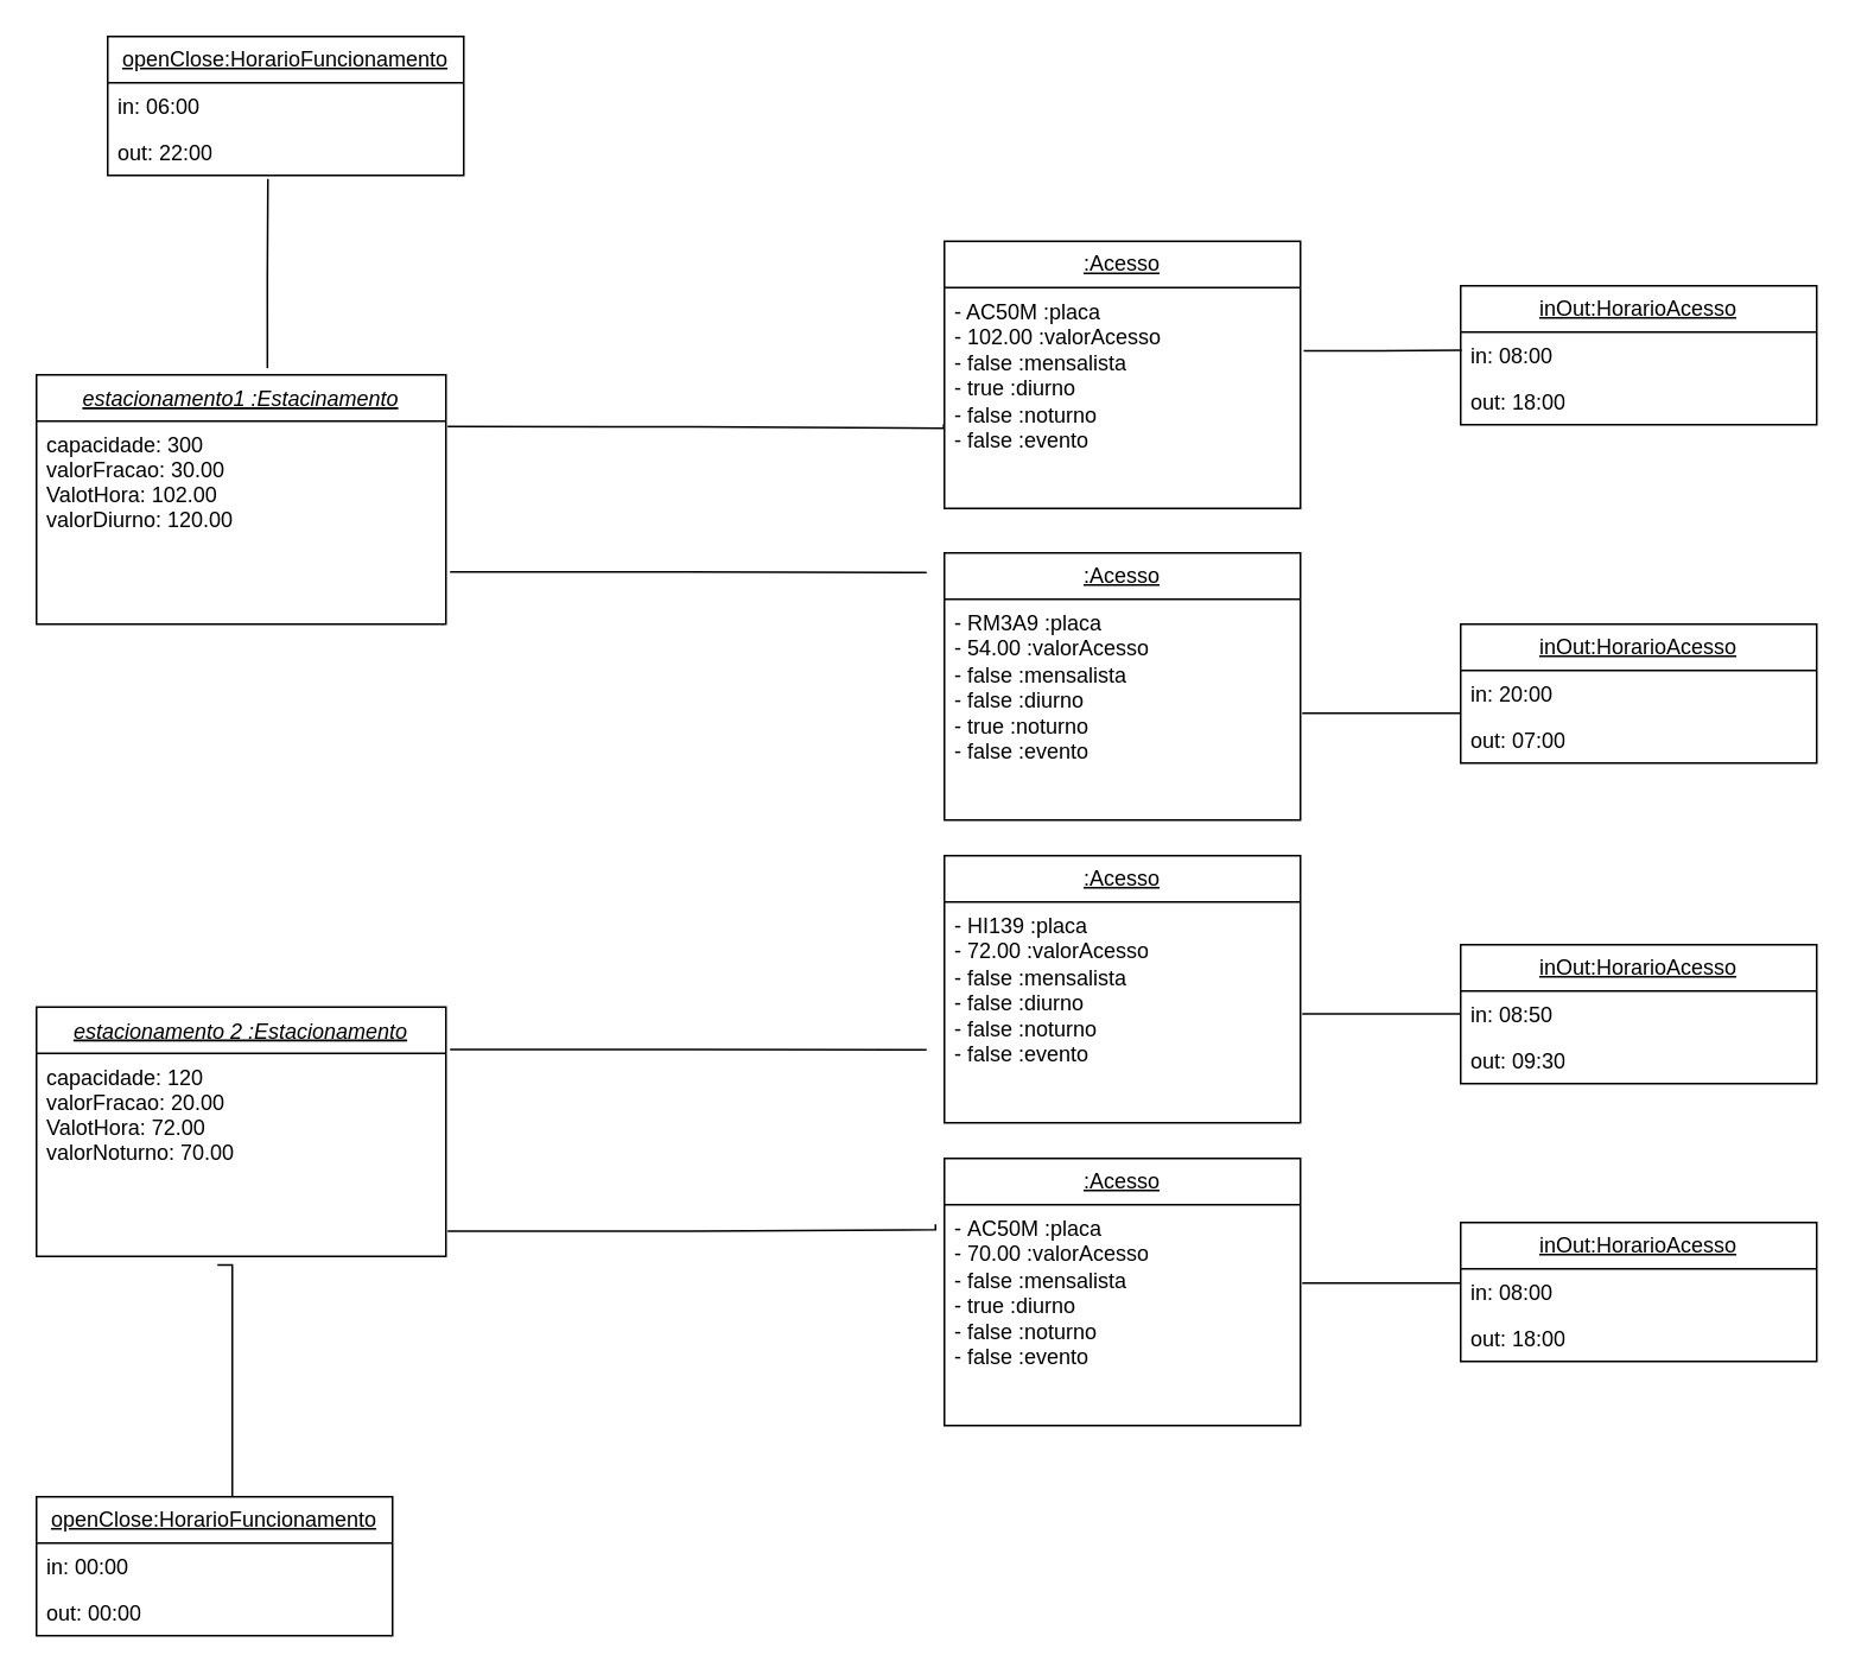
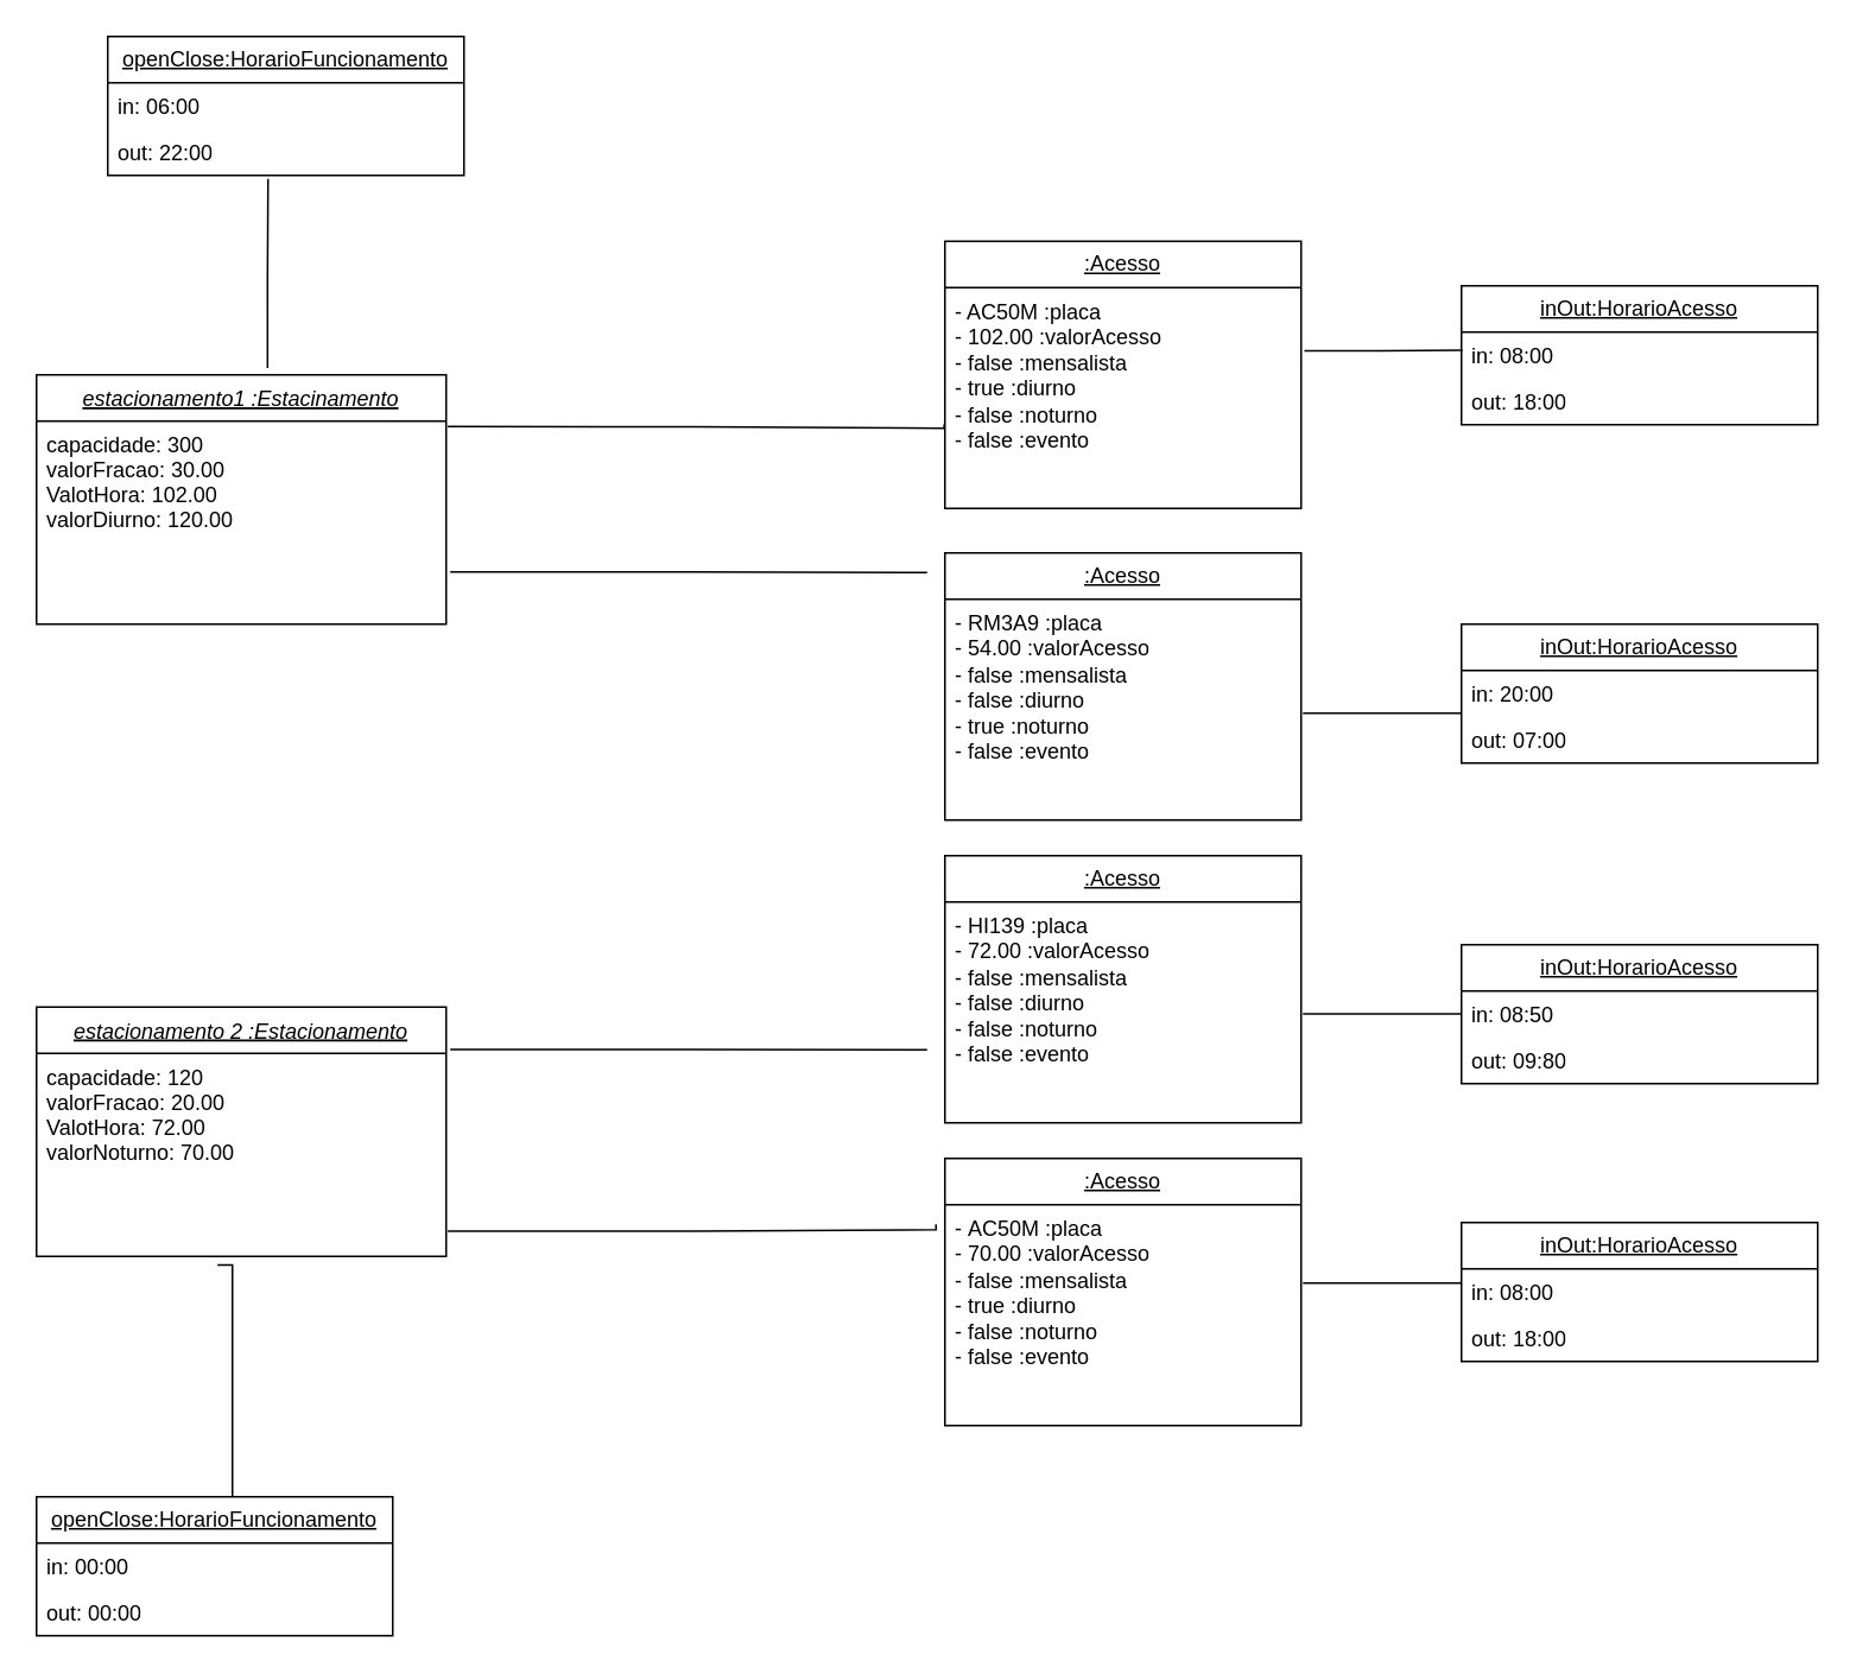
  <mxCell id="0" />
  <mxCell id="1" parent="0" />
  <mxCell id="2" value="estacionamento1 :Estacinamento" style="swimlane;fontStyle=6;align=center;verticalAlign=top;childLayout=stackLayout;horizontal=1;startSize=26;horizontalStack=0;resizeParent=1;resizeLast=0;collapsible=1;marginBottom=0;rounded=0;shadow=0;strokeWidth=1;" vertex="1" parent="1"><mxGeometry x="20" y="210" width="230" height="140" as="geometry"><mxRectangle x="230" y="140" width="160" height="26" as="alternateBounds" /></mxGeometry></mxCell>
  <mxCell id="3" value="capacidade: 300&#10;valorFracao: 30.00&#10;ValotHora: 102.00&#10;valorDiurno: 120.00&#10;" style="text;align=left;verticalAlign=top;spacingLeft=4;spacingRight=4;overflow=hidden;rotatable=0;points=[[0,0.5],[1,0.5]];portConstraint=eastwest;" vertex="1" parent="2"><mxGeometry y="26" width="230" height="114" as="geometry" /></mxCell>
  <mxCell id="4" value="estacionamento 2 :Estacionamento" style="swimlane;fontStyle=6;align=center;verticalAlign=top;childLayout=stackLayout;horizontal=1;startSize=26;horizontalStack=0;resizeParent=1;resizeLast=0;collapsible=1;marginBottom=0;rounded=0;shadow=0;strokeWidth=1;" vertex="1" parent="1"><mxGeometry x="20" y="565" width="230" height="140" as="geometry"><mxRectangle x="230" y="140" width="160" height="26" as="alternateBounds" /></mxGeometry></mxCell>
  <mxCell id="5" value="capacidade: 120&#10;valorFracao: 20.00&#10;ValotHora: 72.00&#10;valorNoturno: 70.00&#10;" style="text;align=left;verticalAlign=top;spacingLeft=4;spacingRight=4;overflow=hidden;rotatable=0;points=[[0,0.5],[1,0.5]];portConstraint=eastwest;" vertex="1" parent="4"><mxGeometry y="26" width="230" height="114" as="geometry" /></mxCell>
  <mxCell id="6" value="&lt;u&gt;:Acesso&lt;/u&gt;" style="swimlane;fontStyle=0;childLayout=stackLayout;horizontal=1;startSize=26;fillColor=none;horizontalStack=0;resizeParent=1;resizeParentMax=0;resizeLast=0;collapsible=1;marginBottom=0;whiteSpace=wrap;html=1;" vertex="1" parent="1"><mxGeometry x="530" y="135" width="200" height="150" as="geometry" /></mxCell>
  <mxCell id="7" value="- AC50M&amp;nbsp;:placa&lt;br&gt;- 102.00 :valorAcesso&lt;br&gt;- false :mensalista&lt;br&gt;- true :diurno&lt;br&gt;- false :noturno&lt;br&gt;- false :evento&lt;br&gt;" style="text;strokeColor=none;fillColor=none;align=left;verticalAlign=top;spacingLeft=4;spacingRight=4;overflow=hidden;rotatable=0;points=[[0,0.5],[1,0.5]];portConstraint=eastwest;whiteSpace=wrap;html=1;" vertex="1" parent="6"><mxGeometry y="26" width="200" height="124" as="geometry" /></mxCell>
  <mxCell id="8" value="&lt;u&gt;:Acesso&lt;/u&gt;" style="swimlane;fontStyle=0;childLayout=stackLayout;horizontal=1;startSize=26;fillColor=none;horizontalStack=0;resizeParent=1;resizeParentMax=0;resizeLast=0;collapsible=1;marginBottom=0;whiteSpace=wrap;html=1;" vertex="1" parent="1"><mxGeometry x="530" y="310" width="200" height="150" as="geometry" /></mxCell>
  <mxCell id="9" value="-&amp;nbsp;RM3A9&amp;nbsp;:placa&lt;br&gt;- 54.00 :valorAcesso&lt;br&gt;- false :mensalista&lt;br&gt;- false :diurno&lt;br&gt;- true :noturno&lt;br&gt;- false :evento&lt;br&gt;" style="text;strokeColor=none;fillColor=none;align=left;verticalAlign=top;spacingLeft=4;spacingRight=4;overflow=hidden;rotatable=0;points=[[0,0.5],[1,0.5]];portConstraint=eastwest;whiteSpace=wrap;html=1;" vertex="1" parent="8"><mxGeometry y="26" width="200" height="124" as="geometry" /></mxCell>
  <mxCell id="10" value="&lt;u&gt;:Acesso&lt;/u&gt;" style="swimlane;fontStyle=0;childLayout=stackLayout;horizontal=1;startSize=26;fillColor=none;horizontalStack=0;resizeParent=1;resizeParentMax=0;resizeLast=0;collapsible=1;marginBottom=0;whiteSpace=wrap;html=1;" vertex="1" parent="1"><mxGeometry x="530" y="480" width="200" height="150" as="geometry" /></mxCell>
  <mxCell id="11" value="-&amp;nbsp;HI139&amp;nbsp;:placa&lt;br&gt;- 72.00 :valorAcesso&lt;br&gt;- false :mensalista&lt;br&gt;- false :diurno&lt;br&gt;- false :noturno&lt;br&gt;- false :evento&lt;br&gt;" style="text;strokeColor=none;fillColor=none;align=left;verticalAlign=top;spacingLeft=4;spacingRight=4;overflow=hidden;rotatable=0;points=[[0,0.5],[1,0.5]];portConstraint=eastwest;whiteSpace=wrap;html=1;" vertex="1" parent="10"><mxGeometry y="26" width="200" height="124" as="geometry" /></mxCell>
  <mxCell id="12" value="&lt;u&gt;:Acesso&lt;/u&gt;" style="swimlane;fontStyle=0;childLayout=stackLayout;horizontal=1;startSize=26;fillColor=none;horizontalStack=0;resizeParent=1;resizeParentMax=0;resizeLast=0;collapsible=1;marginBottom=0;whiteSpace=wrap;html=1;" vertex="1" parent="1"><mxGeometry x="530" y="650" width="200" height="150" as="geometry" /></mxCell>
  <mxCell id="13" value="-&amp;nbsp;AC50M :placa&lt;br&gt;- 70.00 :valorAcesso&lt;br&gt;- false :mensalista&lt;br&gt;- true :diurno&lt;br&gt;- false :noturno&lt;br&gt;- false :evento" style="text;strokeColor=none;fillColor=none;align=left;verticalAlign=top;spacingLeft=4;spacingRight=4;overflow=hidden;rotatable=0;points=[[0,0.5],[1,0.5]];portConstraint=eastwest;whiteSpace=wrap;html=1;" vertex="1" parent="12"><mxGeometry y="26" width="200" height="124" as="geometry" /></mxCell>
  <mxCell id="14" value="&lt;u&gt;openClose:HorarioFuncionamento&lt;/u&gt;" style="swimlane;fontStyle=0;childLayout=stackLayout;horizontal=1;startSize=26;fillColor=none;horizontalStack=0;resizeParent=1;resizeParentMax=0;resizeLast=0;collapsible=1;marginBottom=0;whiteSpace=wrap;html=1;" vertex="1" parent="1"><mxGeometry x="20" y="840" width="200" height="78" as="geometry" /></mxCell>
  <mxCell id="15" value="in: 00:00" style="text;strokeColor=none;fillColor=none;align=left;verticalAlign=top;spacingLeft=4;spacingRight=4;overflow=hidden;rotatable=0;points=[[0,0.5],[1,0.5]];portConstraint=eastwest;whiteSpace=wrap;html=1;" vertex="1" parent="14"><mxGeometry y="26" width="200" height="26" as="geometry" /></mxCell>
  <mxCell id="16" value="out: 00:00" style="text;strokeColor=none;fillColor=none;align=left;verticalAlign=top;spacingLeft=4;spacingRight=4;overflow=hidden;rotatable=0;points=[[0,0.5],[1,0.5]];portConstraint=eastwest;whiteSpace=wrap;html=1;" vertex="1" parent="14"><mxGeometry y="52" width="200" height="26" as="geometry" /></mxCell>
  <mxCell id="17" value="" style="endArrow=none;html=1;edgeStyle=orthogonalEdgeStyle;rounded=0;exitX=0.564;exitY=-0.027;exitDx=0;exitDy=0;exitPerimeter=0;" edge="1" parent="1" source="2"><mxGeometry relative="1" as="geometry"><mxPoint x="240" y="240" as="sourcePoint" /><mxPoint x="150" y="100" as="targetPoint" /></mxGeometry></mxCell>
  <mxCell id="18" value="&lt;u&gt;inOut:HorarioAcesso&lt;/u&gt;" style="swimlane;fontStyle=0;childLayout=stackLayout;horizontal=1;startSize=26;fillColor=none;horizontalStack=0;resizeParent=1;resizeParentMax=0;resizeLast=0;collapsible=1;marginBottom=0;whiteSpace=wrap;html=1;" vertex="1" parent="1"><mxGeometry x="820" y="160" width="200" height="78" as="geometry" /></mxCell>
  <mxCell id="19" value="in: 08:00" style="text;strokeColor=none;fillColor=none;align=left;verticalAlign=top;spacingLeft=4;spacingRight=4;overflow=hidden;rotatable=0;points=[[0,0.5],[1,0.5]];portConstraint=eastwest;whiteSpace=wrap;html=1;" vertex="1" parent="18"><mxGeometry y="26" width="200" height="26" as="geometry" /></mxCell>
  <mxCell id="20" value="out: 18:00" style="text;strokeColor=none;fillColor=none;align=left;verticalAlign=top;spacingLeft=4;spacingRight=4;overflow=hidden;rotatable=0;points=[[0,0.5],[1,0.5]];portConstraint=eastwest;whiteSpace=wrap;html=1;" vertex="1" parent="18"><mxGeometry y="52" width="200" height="26" as="geometry" /></mxCell>
  <mxCell id="21" value="&lt;u&gt;inOut:HorarioAcesso&lt;/u&gt;" style="swimlane;fontStyle=0;childLayout=stackLayout;horizontal=1;startSize=26;fillColor=none;horizontalStack=0;resizeParent=1;resizeParentMax=0;resizeLast=0;collapsible=1;marginBottom=0;whiteSpace=wrap;html=1;" vertex="1" parent="1"><mxGeometry x="820" y="350" width="200" height="78" as="geometry" /></mxCell>
  <mxCell id="22" value="in: 20:00" style="text;strokeColor=none;fillColor=none;align=left;verticalAlign=top;spacingLeft=4;spacingRight=4;overflow=hidden;rotatable=0;points=[[0,0.5],[1,0.5]];portConstraint=eastwest;whiteSpace=wrap;html=1;" vertex="1" parent="21"><mxGeometry y="26" width="200" height="26" as="geometry" /></mxCell>
  <mxCell id="23" value="out: 07:00" style="text;strokeColor=none;fillColor=none;align=left;verticalAlign=top;spacingLeft=4;spacingRight=4;overflow=hidden;rotatable=0;points=[[0,0.5],[1,0.5]];portConstraint=eastwest;whiteSpace=wrap;html=1;" vertex="1" parent="21"><mxGeometry y="52" width="200" height="26" as="geometry" /></mxCell>
  <mxCell id="24" value="&lt;u&gt;inOut:HorarioAcesso&lt;/u&gt;" style="swimlane;fontStyle=0;childLayout=stackLayout;horizontal=1;startSize=26;fillColor=none;horizontalStack=0;resizeParent=1;resizeParentMax=0;resizeLast=0;collapsible=1;marginBottom=0;whiteSpace=wrap;html=1;" vertex="1" parent="1"><mxGeometry x="820" y="530" width="200" height="78" as="geometry" /></mxCell>
  <mxCell id="25" value="in: 08:50" style="text;strokeColor=none;fillColor=none;align=left;verticalAlign=top;spacingLeft=4;spacingRight=4;overflow=hidden;rotatable=0;points=[[0,0.5],[1,0.5]];portConstraint=eastwest;whiteSpace=wrap;html=1;" vertex="1" parent="24"><mxGeometry y="26" width="200" height="26" as="geometry" /></mxCell>
- <mxCell id="26" value="out: 09:30" style="text;strokeColor=none;fillColor=none;align=left;verticalAlign=top;spacingLeft=4;spacingRight=4;overflow=hidden;rotatable=0;points=[[0,0.5],[1,0.5]];portConstraint=eastwest;whiteSpace=wrap;html=1;" vertex="1" parent="24"><mxGeometry y="52" width="200" height="26" as="geometry" /></mxCell>
+ <mxCell id="26" value="out: 09:80" style="text;strokeColor=none;fillColor=none;align=left;verticalAlign=top;spacingLeft=4;spacingRight=4;overflow=hidden;rotatable=0;points=[[0,0.5],[1,0.5]];portConstraint=eastwest;whiteSpace=wrap;html=1;" vertex="1" parent="24"><mxGeometry y="52" width="200" height="26" as="geometry" /></mxCell>
  <mxCell id="27" value="&lt;u&gt;inOut:HorarioAcesso&lt;/u&gt;" style="swimlane;fontStyle=0;childLayout=stackLayout;horizontal=1;startSize=26;fillColor=none;horizontalStack=0;resizeParent=1;resizeParentMax=0;resizeLast=0;collapsible=1;marginBottom=0;whiteSpace=wrap;html=1;" vertex="1" parent="1"><mxGeometry x="820" y="686" width="200" height="78" as="geometry" /></mxCell>
  <mxCell id="28" value="in: 08:00" style="text;strokeColor=none;fillColor=none;align=left;verticalAlign=top;spacingLeft=4;spacingRight=4;overflow=hidden;rotatable=0;points=[[0,0.5],[1,0.5]];portConstraint=eastwest;whiteSpace=wrap;html=1;" vertex="1" parent="27"><mxGeometry y="26" width="200" height="26" as="geometry" /></mxCell>
  <mxCell id="29" value="out: 18:00" style="text;strokeColor=none;fillColor=none;align=left;verticalAlign=top;spacingLeft=4;spacingRight=4;overflow=hidden;rotatable=0;points=[[0,0.5],[1,0.5]];portConstraint=eastwest;whiteSpace=wrap;html=1;" vertex="1" parent="27"><mxGeometry y="52" width="200" height="26" as="geometry" /></mxCell>
  <mxCell id="30" value="&lt;u&gt;openClose:HorarioFuncionamento&lt;/u&gt;" style="swimlane;fontStyle=0;childLayout=stackLayout;horizontal=1;startSize=26;fillColor=none;horizontalStack=0;resizeParent=1;resizeParentMax=0;resizeLast=0;collapsible=1;marginBottom=0;whiteSpace=wrap;html=1;" vertex="1" parent="1"><mxGeometry x="60" y="20" width="200" height="78" as="geometry" /></mxCell>
  <mxCell id="31" value="in: 06:00" style="text;strokeColor=none;fillColor=none;align=left;verticalAlign=top;spacingLeft=4;spacingRight=4;overflow=hidden;rotatable=0;points=[[0,0.5],[1,0.5]];portConstraint=eastwest;whiteSpace=wrap;html=1;" vertex="1" parent="30"><mxGeometry y="26" width="200" height="26" as="geometry" /></mxCell>
  <mxCell id="32" value="out: 22:00" style="text;strokeColor=none;fillColor=none;align=left;verticalAlign=top;spacingLeft=4;spacingRight=4;overflow=hidden;rotatable=0;points=[[0,0.5],[1,0.5]];portConstraint=eastwest;whiteSpace=wrap;html=1;" vertex="1" parent="30"><mxGeometry y="52" width="200" height="26" as="geometry" /></mxCell>
  <mxCell id="33" value="" style="endArrow=none;html=1;edgeStyle=orthogonalEdgeStyle;rounded=0;exitX=1.009;exitY=0.286;exitDx=0;exitDy=0;exitPerimeter=0;entryX=0.003;entryY=0.39;entryDx=0;entryDy=0;entryPerimeter=0;" edge="1" parent="1" source="7" target="19"><mxGeometry relative="1" as="geometry"><mxPoint x="710" y="198.33" as="sourcePoint" /><mxPoint x="870" y="198.33" as="targetPoint" /></mxGeometry></mxCell>
  <mxCell id="34" value="" style="endArrow=none;html=1;edgeStyle=orthogonalEdgeStyle;rounded=0;exitX=1.009;exitY=0.286;exitDx=0;exitDy=0;exitPerimeter=0;entryX=0.003;entryY=0.39;entryDx=0;entryDy=0;entryPerimeter=0;" edge="1" parent="1"><mxGeometry relative="1" as="geometry"><mxPoint x="731" y="400" as="sourcePoint" /><mxPoint x="820" y="400" as="targetPoint" /></mxGeometry></mxCell>
  <mxCell id="35" value="" style="endArrow=none;html=1;edgeStyle=orthogonalEdgeStyle;rounded=0;exitX=1.009;exitY=0.286;exitDx=0;exitDy=0;exitPerimeter=0;entryX=0.003;entryY=0.39;entryDx=0;entryDy=0;entryPerimeter=0;" edge="1" parent="1"><mxGeometry relative="1" as="geometry"><mxPoint x="731" y="568.76" as="sourcePoint" /><mxPoint x="820" y="568.76" as="targetPoint" /></mxGeometry></mxCell>
  <mxCell id="36" value="" style="endArrow=none;html=1;edgeStyle=orthogonalEdgeStyle;rounded=0;exitX=1.009;exitY=0.286;exitDx=0;exitDy=0;exitPerimeter=0;entryX=0.003;entryY=0.39;entryDx=0;entryDy=0;entryPerimeter=0;" edge="1" parent="1"><mxGeometry relative="1" as="geometry"><mxPoint x="731" y="720" as="sourcePoint" /><mxPoint x="820" y="720" as="targetPoint" /></mxGeometry></mxCell>
  <mxCell id="37" value="" style="endArrow=none;html=1;edgeStyle=orthogonalEdgeStyle;rounded=0;exitX=0.442;exitY=1.043;exitDx=0;exitDy=0;exitPerimeter=0;" edge="1" parent="1" source="5"><mxGeometry relative="1" as="geometry"><mxPoint x="130" y="740" as="sourcePoint" /><mxPoint x="130" y="840" as="targetPoint" /><Array as="points"><mxPoint x="130" y="710" /></Array></mxGeometry></mxCell>
  <mxCell id="38" value="" style="endArrow=none;html=1;edgeStyle=orthogonalEdgeStyle;rounded=0;exitX=1.004;exitY=0.027;exitDx=0;exitDy=0;exitPerimeter=0;entryX=-0.002;entryY=0.618;entryDx=0;entryDy=0;entryPerimeter=0;" edge="1" parent="1" source="3" target="7"><mxGeometry relative="1" as="geometry"><mxPoint x="280" y="238" as="sourcePoint" /><mxPoint x="440" y="238" as="targetPoint" /><Array as="points"><mxPoint x="390" y="239" /><mxPoint x="530" y="240" /></Array></mxGeometry></mxCell>
  <mxCell id="39" value="" style="endArrow=none;html=1;edgeStyle=orthogonalEdgeStyle;rounded=0;exitX=1.01;exitY=0.742;exitDx=0;exitDy=0;exitPerimeter=0;" edge="1" parent="1" source="3"><mxGeometry relative="1" as="geometry"><mxPoint x="470" y="360" as="sourcePoint" /><mxPoint x="520" y="321" as="targetPoint" /></mxGeometry></mxCell>
  <mxCell id="40" value="" style="endArrow=none;html=1;edgeStyle=orthogonalEdgeStyle;rounded=0;exitX=1.01;exitY=0.17;exitDx=0;exitDy=0;exitPerimeter=0;" edge="1" parent="1" source="4"><mxGeometry relative="1" as="geometry"><mxPoint x="470" y="620" as="sourcePoint" /><mxPoint x="520" y="589" as="targetPoint" /></mxGeometry></mxCell>
  <mxCell id="41" value="" style="endArrow=none;html=1;edgeStyle=orthogonalEdgeStyle;rounded=0;exitX=1.004;exitY=0.876;exitDx=0;exitDy=0;exitPerimeter=0;entryX=-0.025;entryY=0.089;entryDx=0;entryDy=0;entryPerimeter=0;" edge="1" parent="1" source="5" target="13"><mxGeometry relative="1" as="geometry"><mxPoint x="470" y="620" as="sourcePoint" /><mxPoint x="630" y="620" as="targetPoint" /><Array as="points"><mxPoint x="390" y="691" /><mxPoint x="525" y="690" /></Array></mxGeometry></mxCell>
